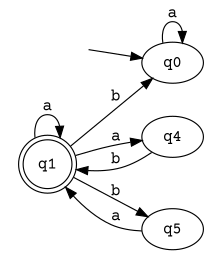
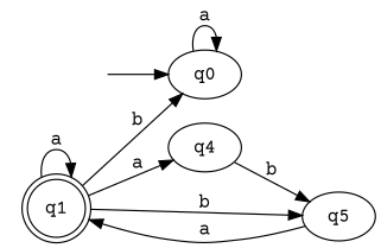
  digraph {
    fontname="Courier Prime"
    rankdir=LR
    node [fontname="Courier Prime"]
    edge [fontname="Courier Prime"]
    start [style=invis]
    q0
    q1 [shape=doublecircle]
    q4
    n5 [label=q5]
    start -> q0
    q0 -> q0 [label=a]
    q1 -> q0 [label=b]
    q1 -> q1 [label=a]
    q1 -> q4 [label=a]
    q1 -> n5 [label=b]
-   q4 -> q1 [label=b]
+   q4 -> n5 [label=b]
    n5 -> q1 [label=a]
  }
